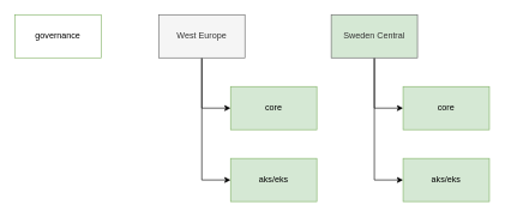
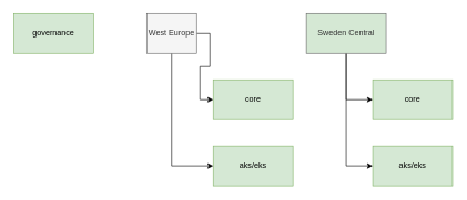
  <mxCell id="0" />
  <mxCell id="1" parent="0" />
- <mxCell id="2" value="governance" style="rounded=0;whiteSpace=wrap;html=1;fillColor=#ffffff;strokeColor=#82b366;" vertex="1" parent="1"><mxGeometry x="20" y="20" width="120" height="60" as="geometry" /></mxCell>
+ <mxCell id="2" value="governance" style="rounded=0;whiteSpace=wrap;html=1;fillColor=#d5e8d4;strokeColor=#82b366;" vertex="1" parent="1"><mxGeometry x="20" y="20" width="120" height="60" as="geometry" /></mxCell>
  <mxCell id="3" style="edgeStyle=orthogonalEdgeStyle;rounded=0;orthogonalLoop=1;jettySize=auto;html=1;entryX=0;entryY=0.5;entryDx=0;entryDy=0;" edge="1" parent="1" source="5" target="6"><mxGeometry relative="1" as="geometry" /></mxCell>
  <mxCell id="4" style="edgeStyle=orthogonalEdgeStyle;rounded=0;orthogonalLoop=1;jettySize=auto;html=1;exitX=0.5;exitY=1;exitDx=0;exitDy=0;entryX=0;entryY=0.5;entryDx=0;entryDy=0;" edge="1" parent="1" source="5" target="7"><mxGeometry relative="1" as="geometry" /></mxCell>
- <mxCell id="5" value="West Europe" style="rounded=0;whiteSpace=wrap;html=1;fillColor=#f5f5f5;fontColor=#333333;strokeColor=#666666;" vertex="1" parent="1"><mxGeometry x="220" y="20" width="120" height="60" as="geometry" /></mxCell>
+ <mxCell id="5" value="West Europe" style="rounded=0;whiteSpace=wrap;html=1;fillColor=#f5f5f5;fontColor=#333333;strokeColor=#666666;" vertex="1" parent="1"><mxGeometry x="220" y="20" width="75" height="60" as="geometry" /></mxCell>
  <mxCell id="6" value="core" style="rounded=0;whiteSpace=wrap;html=1;fillColor=#d5e8d4;strokeColor=#82b366;" vertex="1" parent="1"><mxGeometry x="320" y="120" width="120" height="60" as="geometry" /></mxCell>
  <mxCell id="7" value="aks/eks" style="rounded=0;whiteSpace=wrap;html=1;fillColor=#d5e8d4;strokeColor=#82b366;" vertex="1" parent="1"><mxGeometry x="320" y="220" width="120" height="60" as="geometry" /></mxCell>
  <mxCell id="8" style="edgeStyle=orthogonalEdgeStyle;rounded=0;orthogonalLoop=1;jettySize=auto;html=1;entryX=0;entryY=0.5;entryDx=0;entryDy=0;" edge="1" parent="1" source="10" target="11"><mxGeometry relative="1" as="geometry" /></mxCell>
  <mxCell id="9" style="edgeStyle=orthogonalEdgeStyle;rounded=0;orthogonalLoop=1;jettySize=auto;html=1;exitX=0.5;exitY=1;exitDx=0;exitDy=0;entryX=0;entryY=0.5;entryDx=0;entryDy=0;" edge="1" parent="1" source="10" target="12"><mxGeometry relative="1" as="geometry" /></mxCell>
  <mxCell id="10" value="Sweden Central" style="rounded=0;whiteSpace=wrap;html=1;fillColor=#d5e8d4;fontColor=#333333;strokeColor=#666666;" vertex="1" parent="1"><mxGeometry x="460" y="20" width="120" height="60" as="geometry" /></mxCell>
  <mxCell id="11" value="core" style="rounded=0;whiteSpace=wrap;html=1;fillColor=#d5e8d4;strokeColor=#82b366;" vertex="1" parent="1"><mxGeometry x="560" y="120" width="120" height="60" as="geometry" /></mxCell>
  <mxCell id="12" value="aks/eks" style="rounded=0;whiteSpace=wrap;html=1;fillColor=#d5e8d4;strokeColor=#82b366;" vertex="1" parent="1"><mxGeometry x="560" y="220" width="120" height="60" as="geometry" /></mxCell>
